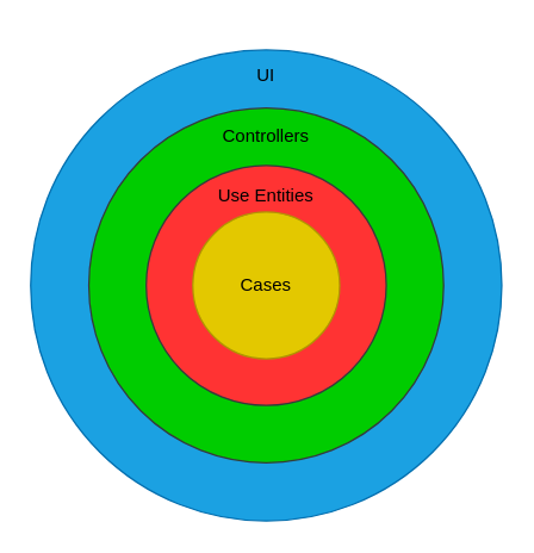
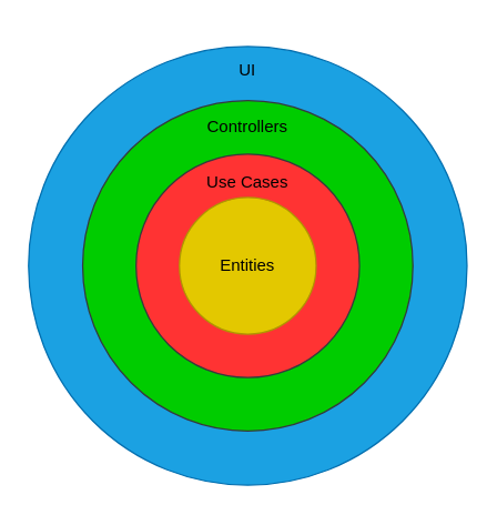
  <mxCell id="0" />
  <mxCell id="1" parent="0" />
  <mxCell id="2" value="" style="ellipse;whiteSpace=wrap;html=1;aspect=fixed;fillColor=#1ba1e2;fontColor=#ffffff;strokeColor=#006EAF;" vertex="1" parent="1"><mxGeometry x="20" y="33" width="316" height="316" as="geometry" /></mxCell>
  <mxCell id="3" value="" style="ellipse;whiteSpace=wrap;html=1;aspect=fixed;fillColor=#00CC00;strokeColor=#36393d;" vertex="1" parent="1"><mxGeometry x="59" y="72" width="238" height="238" as="geometry" /></mxCell>
  <mxCell id="4" value="" style="ellipse;whiteSpace=wrap;html=1;aspect=fixed;fillColor=#FF3333;strokeColor=#36393d;" vertex="1" parent="1"><mxGeometry x="97.5" y="110.5" width="161" height="161" as="geometry" /></mxCell>
  <mxCell id="5" value="" style="ellipse;whiteSpace=wrap;html=1;aspect=fixed;fillColor=#e3c800;strokeColor=#B09500;fontColor=#000000;" vertex="1" parent="1"><mxGeometry x="128.75" y="141.75" width="98.5" height="98.5" as="geometry" /></mxCell>
- <mxCell id="6" value="&lt;font color=&quot;#000000&quot;&gt;Cases&lt;/font&gt;" style="rounded=0;whiteSpace=wrap;html=1;fillColor=none;gradientColor=default;strokeColor=none;" vertex="1" parent="1"><mxGeometry x="118" y="161" width="120" height="60" as="geometry" /></mxCell>
- <mxCell id="7" value="&lt;font color=&quot;#000000&quot;&gt;Use Entities&lt;/font&gt;" style="rounded=0;whiteSpace=wrap;html=1;fillColor=none;gradientColor=default;strokeColor=none;" vertex="1" parent="1"><mxGeometry x="118" y="101" width="120" height="60" as="geometry" /></mxCell>
+ <mxCell id="6" value="&lt;font color=&quot;#000000&quot;&gt;Entities&lt;/font&gt;" style="rounded=0;whiteSpace=wrap;html=1;fillColor=none;gradientColor=default;strokeColor=none;" vertex="1" parent="1"><mxGeometry x="118" y="161" width="120" height="60" as="geometry" /></mxCell>
+ <mxCell id="7" value="&lt;font color=&quot;#000000&quot;&gt;Use Cases&lt;/font&gt;" style="rounded=0;whiteSpace=wrap;html=1;fillColor=none;gradientColor=default;strokeColor=none;" vertex="1" parent="1"><mxGeometry x="118" y="101" width="120" height="60" as="geometry" /></mxCell>
  <mxCell id="8" value="&lt;font color=&quot;#000000&quot;&gt;Controllers&lt;/font&gt;" style="rounded=0;whiteSpace=wrap;html=1;fillColor=none;gradientColor=default;strokeColor=none;" vertex="1" parent="1"><mxGeometry x="118" y="61" width="120" height="60" as="geometry" /></mxCell>
  <mxCell id="9" value="&lt;font color=&quot;#000000&quot;&gt;UI&lt;/font&gt;" style="rounded=0;whiteSpace=wrap;html=1;fillColor=none;gradientColor=default;strokeColor=none;" vertex="1" parent="1"><mxGeometry x="118" y="20" width="120" height="60" as="geometry" /></mxCell>
